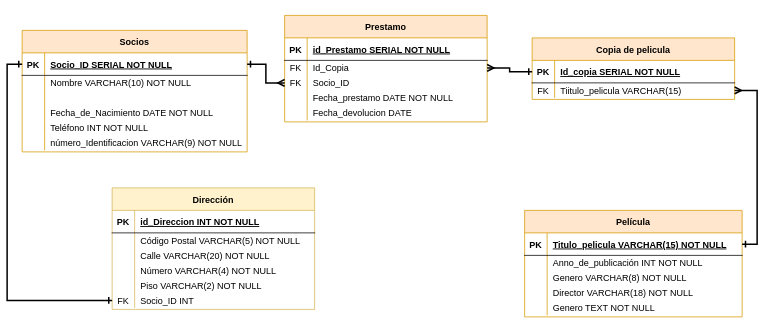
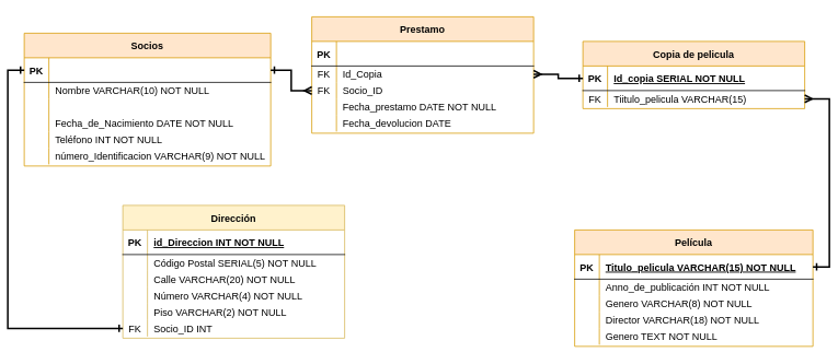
  <mxCell id="0" />
  <mxCell id="1" parent="0" />
  <mxCell id="2" value="Socios" style="shape=table;startSize=30;container=1;collapsible=1;childLayout=tableLayout;fixedRows=1;rowLines=0;fontStyle=1;align=center;resizeLast=1;fillColor=#ffe6cc;strokeColor=#d79b00;" vertex="1" parent="1"><mxGeometry x="20" y="40" width="300" height="162" as="geometry" /></mxCell>
  <mxCell id="3" value="" style="shape=partialRectangle;collapsible=0;dropTarget=0;pointerEvents=0;fillColor=none;points=[[0,0.5],[1,0.5]];portConstraint=eastwest;top=0;left=0;right=0;bottom=1;" vertex="1" parent="2"><mxGeometry y="30" width="300" height="30" as="geometry" /></mxCell>
  <mxCell id="4" value="PK" style="shape=partialRectangle;overflow=hidden;connectable=0;fillColor=none;top=0;left=0;bottom=0;right=0;fontStyle=1;" vertex="1" parent="3"><mxGeometry width="30" height="30" as="geometry"><mxRectangle width="30" height="30" as="alternateBounds" /></mxGeometry></mxCell>
- <mxCell id="5" value="Socio_ID SERIAL NOT NULL" style="shape=partialRectangle;overflow=hidden;connectable=0;fillColor=none;top=0;left=0;bottom=0;right=0;align=left;spacingLeft=6;fontStyle=5;" vertex="1" parent="3"><mxGeometry x="30" width="270" height="30" as="geometry"><mxRectangle width="270" height="30" as="alternateBounds" /></mxGeometry></mxCell>
  <mxCell id="6" value="" style="shape=partialRectangle;collapsible=0;dropTarget=0;pointerEvents=0;fillColor=none;points=[[0,0.5],[1,0.5]];portConstraint=eastwest;top=0;left=0;right=0;bottom=0;" vertex="1" parent="2"><mxGeometry y="60" width="300" height="20" as="geometry" /></mxCell>
  <mxCell id="7" value="" style="shape=partialRectangle;overflow=hidden;connectable=0;fillColor=none;top=0;left=0;bottom=0;right=0;" vertex="1" parent="6"><mxGeometry width="30" height="20" as="geometry"><mxRectangle width="30" height="20" as="alternateBounds" /></mxGeometry></mxCell>
  <mxCell id="8" value="Nombre VARCHAR(10) NOT NULL" style="shape=partialRectangle;overflow=hidden;connectable=0;fillColor=none;top=0;left=0;bottom=0;right=0;align=left;spacingLeft=6;" vertex="1" parent="6"><mxGeometry x="30" width="270" height="20" as="geometry"><mxRectangle width="270" height="20" as="alternateBounds" /></mxGeometry></mxCell>
  <mxCell id="9" value="" style="shape=partialRectangle;collapsible=0;dropTarget=0;pointerEvents=0;fillColor=none;points=[[0,0.5],[1,0.5]];portConstraint=eastwest;top=0;left=0;right=0;bottom=0;" vertex="1" parent="2"><mxGeometry y="80" width="300" height="20" as="geometry" /></mxCell>
  <mxCell id="10" value="" style="shape=partialRectangle;overflow=hidden;connectable=0;fillColor=none;top=0;left=0;bottom=0;right=0;" vertex="1" parent="9"><mxGeometry width="30" height="20" as="geometry"><mxRectangle width="30" height="20" as="alternateBounds" /></mxGeometry></mxCell>
  <mxCell id="11" value="" style="shape=partialRectangle;collapsible=0;dropTarget=0;pointerEvents=0;fillColor=none;points=[[0,0.5],[1,0.5]];portConstraint=eastwest;top=0;left=0;right=0;bottom=0;" vertex="1" parent="2"><mxGeometry y="100" width="300" height="20" as="geometry" /></mxCell>
  <mxCell id="12" value="" style="shape=partialRectangle;overflow=hidden;connectable=0;fillColor=none;top=0;left=0;bottom=0;right=0;" vertex="1" parent="11"><mxGeometry width="30" height="20" as="geometry"><mxRectangle width="30" height="20" as="alternateBounds" /></mxGeometry></mxCell>
  <mxCell id="13" value="Fecha_de_Nacimiento DATE NOT NULL" style="shape=partialRectangle;overflow=hidden;connectable=0;fillColor=none;top=0;left=0;bottom=0;right=0;align=left;spacingLeft=6;" vertex="1" parent="11"><mxGeometry x="30" width="270" height="20" as="geometry"><mxRectangle width="270" height="20" as="alternateBounds" /></mxGeometry></mxCell>
  <mxCell id="14" value="" style="shape=partialRectangle;collapsible=0;dropTarget=0;pointerEvents=0;fillColor=none;points=[[0,0.5],[1,0.5]];portConstraint=eastwest;top=0;left=0;right=0;bottom=0;" vertex="1" parent="2"><mxGeometry y="120" width="300" height="20" as="geometry" /></mxCell>
  <mxCell id="15" value="" style="shape=partialRectangle;overflow=hidden;connectable=0;fillColor=none;top=0;left=0;bottom=0;right=0;" vertex="1" parent="14"><mxGeometry width="30" height="20" as="geometry"><mxRectangle width="30" height="20" as="alternateBounds" /></mxGeometry></mxCell>
  <mxCell id="16" value="Teléfono INT NOT NULL" style="shape=partialRectangle;overflow=hidden;connectable=0;fillColor=none;top=0;left=0;bottom=0;right=0;align=left;spacingLeft=6;" vertex="1" parent="14"><mxGeometry x="30" width="270" height="20" as="geometry"><mxRectangle width="270" height="20" as="alternateBounds" /></mxGeometry></mxCell>
  <mxCell id="17" value="" style="shape=partialRectangle;collapsible=0;dropTarget=0;pointerEvents=0;fillColor=none;points=[[0,0.5],[1,0.5]];portConstraint=eastwest;top=0;left=0;right=0;bottom=0;" vertex="1" parent="2"><mxGeometry y="140" width="300" height="20" as="geometry" /></mxCell>
  <mxCell id="18" value="" style="shape=partialRectangle;overflow=hidden;connectable=0;fillColor=none;top=0;left=0;bottom=0;right=0;" vertex="1" parent="17"><mxGeometry width="30" height="20" as="geometry"><mxRectangle width="30" height="20" as="alternateBounds" /></mxGeometry></mxCell>
  <mxCell id="19" value="número_Identificacion VARCHAR(9) NOT NULL" style="shape=partialRectangle;overflow=hidden;connectable=0;fillColor=none;top=0;left=0;bottom=0;right=0;align=left;spacingLeft=6;" vertex="1" parent="17"><mxGeometry x="30" width="270" height="20" as="geometry"><mxRectangle width="270" height="20" as="alternateBounds" /></mxGeometry></mxCell>
  <mxCell id="20" value="Película" style="shape=table;startSize=30;container=1;collapsible=1;childLayout=tableLayout;fixedRows=1;rowLines=0;fontStyle=1;align=center;resizeLast=1;fillColor=#ffe6cc;strokeColor=#d79b00;" vertex="1" parent="1"><mxGeometry x="690" y="280" width="290" height="142" as="geometry" /></mxCell>
  <mxCell id="21" value="" style="shape=partialRectangle;collapsible=0;dropTarget=0;pointerEvents=0;fillColor=none;points=[[0,0.5],[1,0.5]];portConstraint=eastwest;top=0;left=0;right=0;bottom=1;" vertex="1" parent="20"><mxGeometry y="30" width="290" height="30" as="geometry" /></mxCell>
  <mxCell id="22" value="PK" style="shape=partialRectangle;overflow=hidden;connectable=0;fillColor=none;top=0;left=0;bottom=0;right=0;fontStyle=1;" vertex="1" parent="21"><mxGeometry width="30" height="30" as="geometry"><mxRectangle width="30" height="30" as="alternateBounds" /></mxGeometry></mxCell>
  <mxCell id="23" value="Titulo_pelicula VARCHAR(15) NOT NULL" style="shape=partialRectangle;overflow=hidden;connectable=0;fillColor=none;top=0;left=0;bottom=0;right=0;align=left;spacingLeft=6;fontStyle=5;" vertex="1" parent="21"><mxGeometry x="30" width="260" height="30" as="geometry"><mxRectangle width="260" height="30" as="alternateBounds" /></mxGeometry></mxCell>
  <mxCell id="24" value="" style="shape=partialRectangle;collapsible=0;dropTarget=0;pointerEvents=0;fillColor=none;points=[[0,0.5],[1,0.5]];portConstraint=eastwest;top=0;left=0;right=0;bottom=0;" vertex="1" parent="20"><mxGeometry y="60" width="290" height="20" as="geometry" /></mxCell>
  <mxCell id="25" value="" style="shape=partialRectangle;overflow=hidden;connectable=0;fillColor=none;top=0;left=0;bottom=0;right=0;" vertex="1" parent="24"><mxGeometry width="30" height="20" as="geometry"><mxRectangle width="30" height="20" as="alternateBounds" /></mxGeometry></mxCell>
  <mxCell id="26" value="Anno_de_publicación INT NOT NULL" style="shape=partialRectangle;overflow=hidden;connectable=0;fillColor=none;top=0;left=0;bottom=0;right=0;align=left;spacingLeft=6;" vertex="1" parent="24"><mxGeometry x="30" width="260" height="20" as="geometry"><mxRectangle width="260" height="20" as="alternateBounds" /></mxGeometry></mxCell>
  <mxCell id="27" value="" style="shape=partialRectangle;collapsible=0;dropTarget=0;pointerEvents=0;fillColor=none;points=[[0,0.5],[1,0.5]];portConstraint=eastwest;top=0;left=0;right=0;bottom=0;" vertex="1" parent="20"><mxGeometry y="80" width="290" height="20" as="geometry" /></mxCell>
  <mxCell id="28" value="" style="shape=partialRectangle;overflow=hidden;connectable=0;fillColor=none;top=0;left=0;bottom=0;right=0;" vertex="1" parent="27"><mxGeometry width="30" height="20" as="geometry"><mxRectangle width="30" height="20" as="alternateBounds" /></mxGeometry></mxCell>
  <mxCell id="29" value="Genero VARCHAR(8) NOT NULL" style="shape=partialRectangle;overflow=hidden;connectable=0;fillColor=none;top=0;left=0;bottom=0;right=0;align=left;spacingLeft=6;" vertex="1" parent="27"><mxGeometry x="30" width="260" height="20" as="geometry"><mxRectangle width="260" height="20" as="alternateBounds" /></mxGeometry></mxCell>
  <mxCell id="30" value="" style="shape=partialRectangle;collapsible=0;dropTarget=0;pointerEvents=0;fillColor=none;points=[[0,0.5],[1,0.5]];portConstraint=eastwest;top=0;left=0;right=0;bottom=0;" vertex="1" parent="20"><mxGeometry y="100" width="290" height="20" as="geometry" /></mxCell>
  <mxCell id="31" value="" style="shape=partialRectangle;overflow=hidden;connectable=0;fillColor=none;top=0;left=0;bottom=0;right=0;" vertex="1" parent="30"><mxGeometry width="30" height="20" as="geometry"><mxRectangle width="30" height="20" as="alternateBounds" /></mxGeometry></mxCell>
  <mxCell id="32" value="Director VARCHAR(18) NOT NULL" style="shape=partialRectangle;overflow=hidden;connectable=0;fillColor=none;top=0;left=0;bottom=0;right=0;align=left;spacingLeft=6;" vertex="1" parent="30"><mxGeometry x="30" width="260" height="20" as="geometry"><mxRectangle width="260" height="20" as="alternateBounds" /></mxGeometry></mxCell>
  <mxCell id="33" value="" style="shape=partialRectangle;collapsible=0;dropTarget=0;pointerEvents=0;fillColor=none;points=[[0,0.5],[1,0.5]];portConstraint=eastwest;top=0;left=0;right=0;bottom=0;" vertex="1" parent="20"><mxGeometry y="120" width="290" height="20" as="geometry" /></mxCell>
  <mxCell id="34" value="" style="shape=partialRectangle;overflow=hidden;connectable=0;fillColor=none;top=0;left=0;bottom=0;right=0;" vertex="1" parent="33"><mxGeometry width="30" height="20" as="geometry"><mxRectangle width="30" height="20" as="alternateBounds" /></mxGeometry></mxCell>
  <mxCell id="35" value="Genero TEXT NOT NULL" style="shape=partialRectangle;overflow=hidden;connectable=0;fillColor=none;top=0;left=0;bottom=0;right=0;align=left;spacingLeft=6;" vertex="1" parent="33"><mxGeometry x="30" width="260" height="20" as="geometry"><mxRectangle width="260" height="20" as="alternateBounds" /></mxGeometry></mxCell>
  <mxCell id="36" value="Copia de pelicula" style="shape=table;startSize=30;container=1;collapsible=1;childLayout=tableLayout;fixedRows=1;rowLines=0;fontStyle=1;align=center;resizeLast=1;fillColor=#ffe6cc;strokeColor=#d79b00;" vertex="1" parent="1"><mxGeometry x="700" y="50" width="270" height="82" as="geometry" /></mxCell>
  <mxCell id="37" value="" style="shape=partialRectangle;collapsible=0;dropTarget=0;pointerEvents=0;fillColor=none;points=[[0,0.5],[1,0.5]];portConstraint=eastwest;top=0;left=0;right=0;bottom=1;" vertex="1" parent="36"><mxGeometry y="30" width="270" height="30" as="geometry" /></mxCell>
  <mxCell id="38" value="PK" style="shape=partialRectangle;overflow=hidden;connectable=0;fillColor=none;top=0;left=0;bottom=0;right=0;fontStyle=1;" vertex="1" parent="37"><mxGeometry width="30" height="30" as="geometry"><mxRectangle width="30" height="30" as="alternateBounds" /></mxGeometry></mxCell>
  <mxCell id="39" value="Id_copia SERIAL NOT NULL" style="shape=partialRectangle;overflow=hidden;connectable=0;fillColor=none;top=0;left=0;bottom=0;right=0;align=left;spacingLeft=6;fontStyle=5;" vertex="1" parent="37"><mxGeometry x="30" width="240" height="30" as="geometry"><mxRectangle width="240" height="30" as="alternateBounds" /></mxGeometry></mxCell>
  <mxCell id="40" value="" style="shape=partialRectangle;collapsible=0;dropTarget=0;pointerEvents=0;fillColor=none;points=[[0,0.5],[1,0.5]];portConstraint=eastwest;top=0;left=0;right=0;bottom=0;" vertex="1" parent="36"><mxGeometry y="60" width="270" height="20" as="geometry" /></mxCell>
  <mxCell id="41" value="FK" style="shape=partialRectangle;overflow=hidden;connectable=0;fillColor=none;top=0;left=0;bottom=0;right=0;" vertex="1" parent="40"><mxGeometry width="30" height="20" as="geometry"><mxRectangle width="30" height="20" as="alternateBounds" /></mxGeometry></mxCell>
  <mxCell id="42" value="Tiitulo_pelicula VARCHAR(15)" style="shape=partialRectangle;overflow=hidden;connectable=0;fillColor=none;top=0;left=0;bottom=0;right=0;align=left;spacingLeft=6;" vertex="1" parent="40"><mxGeometry x="30" width="240" height="20" as="geometry"><mxRectangle width="240" height="20" as="alternateBounds" /></mxGeometry></mxCell>
  <mxCell id="43" value="Prestamo" style="shape=table;startSize=30;container=1;collapsible=1;childLayout=tableLayout;fixedRows=1;rowLines=0;fontStyle=1;align=center;resizeLast=1;fillColor=#ffe6cc;strokeColor=#d79b00;" vertex="1" parent="1"><mxGeometry x="370" y="20" width="270" height="142" as="geometry" /></mxCell>
  <mxCell id="44" value="" style="shape=partialRectangle;collapsible=0;dropTarget=0;pointerEvents=0;fillColor=none;points=[[0,0.5],[1,0.5]];portConstraint=eastwest;top=0;left=0;right=0;bottom=1;" vertex="1" parent="43"><mxGeometry y="30" width="270" height="30" as="geometry" /></mxCell>
  <mxCell id="45" value="PK" style="shape=partialRectangle;overflow=hidden;connectable=0;fillColor=none;top=0;left=0;bottom=0;right=0;fontStyle=1;" vertex="1" parent="44"><mxGeometry width="30" height="30" as="geometry"><mxRectangle width="30" height="30" as="alternateBounds" /></mxGeometry></mxCell>
- <mxCell id="46" value="id_Prestamo SERIAL NOT NULL" style="shape=partialRectangle;overflow=hidden;connectable=0;fillColor=none;top=0;left=0;bottom=0;right=0;align=left;spacingLeft=6;fontStyle=5;" vertex="1" parent="44"><mxGeometry x="30" width="240" height="30" as="geometry"><mxRectangle width="240" height="30" as="alternateBounds" /></mxGeometry></mxCell>
  <mxCell id="47" value="" style="shape=partialRectangle;collapsible=0;dropTarget=0;pointerEvents=0;fillColor=none;points=[[0,0.5],[1,0.5]];portConstraint=eastwest;top=0;left=0;right=0;bottom=0;" vertex="1" parent="43"><mxGeometry y="60" width="270" height="20" as="geometry" /></mxCell>
  <mxCell id="48" value="FK" style="shape=partialRectangle;overflow=hidden;connectable=0;fillColor=none;top=0;left=0;bottom=0;right=0;" vertex="1" parent="47"><mxGeometry width="30" height="20" as="geometry"><mxRectangle width="30" height="20" as="alternateBounds" /></mxGeometry></mxCell>
  <mxCell id="49" value="Id_Copia" style="shape=partialRectangle;overflow=hidden;connectable=0;fillColor=none;top=0;left=0;bottom=0;right=0;align=left;spacingLeft=6;" vertex="1" parent="47"><mxGeometry x="30" width="240" height="20" as="geometry"><mxRectangle width="240" height="20" as="alternateBounds" /></mxGeometry></mxCell>
  <mxCell id="50" value="" style="shape=partialRectangle;collapsible=0;dropTarget=0;pointerEvents=0;fillColor=none;points=[[0,0.5],[1,0.5]];portConstraint=eastwest;top=0;left=0;right=0;bottom=0;" vertex="1" parent="43"><mxGeometry y="80" width="270" height="20" as="geometry" /></mxCell>
  <mxCell id="51" value="FK" style="shape=partialRectangle;overflow=hidden;connectable=0;fillColor=none;top=0;left=0;bottom=0;right=0;" vertex="1" parent="50"><mxGeometry width="30" height="20" as="geometry"><mxRectangle width="30" height="20" as="alternateBounds" /></mxGeometry></mxCell>
  <mxCell id="52" value="Socio_ID" style="shape=partialRectangle;overflow=hidden;connectable=0;fillColor=none;top=0;left=0;bottom=0;right=0;align=left;spacingLeft=6;" vertex="1" parent="50"><mxGeometry x="30" width="240" height="20" as="geometry"><mxRectangle width="240" height="20" as="alternateBounds" /></mxGeometry></mxCell>
  <mxCell id="53" value="" style="shape=partialRectangle;collapsible=0;dropTarget=0;pointerEvents=0;fillColor=none;points=[[0,0.5],[1,0.5]];portConstraint=eastwest;top=0;left=0;right=0;bottom=0;" vertex="1" parent="43"><mxGeometry y="100" width="270" height="20" as="geometry" /></mxCell>
  <mxCell id="54" value="" style="shape=partialRectangle;overflow=hidden;connectable=0;fillColor=none;top=0;left=0;bottom=0;right=0;" vertex="1" parent="53"><mxGeometry width="30" height="20" as="geometry"><mxRectangle width="30" height="20" as="alternateBounds" /></mxGeometry></mxCell>
  <mxCell id="55" value="Fecha_prestamo DATE NOT NULL" style="shape=partialRectangle;overflow=hidden;connectable=0;fillColor=none;top=0;left=0;bottom=0;right=0;align=left;spacingLeft=6;" vertex="1" parent="53"><mxGeometry x="30" width="240" height="20" as="geometry"><mxRectangle width="240" height="20" as="alternateBounds" /></mxGeometry></mxCell>
  <mxCell id="56" value="" style="shape=partialRectangle;collapsible=0;dropTarget=0;pointerEvents=0;fillColor=none;points=[[0,0.5],[1,0.5]];portConstraint=eastwest;top=0;left=0;right=0;bottom=0;" vertex="1" parent="43"><mxGeometry y="120" width="270" height="20" as="geometry" /></mxCell>
  <mxCell id="57" value="" style="shape=partialRectangle;overflow=hidden;connectable=0;fillColor=none;top=0;left=0;bottom=0;right=0;" vertex="1" parent="56"><mxGeometry width="30" height="20" as="geometry"><mxRectangle width="30" height="20" as="alternateBounds" /></mxGeometry></mxCell>
  <mxCell id="58" value="Fecha_devolucion DATE" style="shape=partialRectangle;overflow=hidden;connectable=0;fillColor=none;top=0;left=0;bottom=0;right=0;align=left;spacingLeft=6;" vertex="1" parent="56"><mxGeometry x="30" width="240" height="20" as="geometry"><mxRectangle width="240" height="20" as="alternateBounds" /></mxGeometry></mxCell>
  <mxCell id="59" style="edgeStyle=orthogonalEdgeStyle;rounded=0;orthogonalLoop=1;jettySize=auto;html=1;exitX=1;exitY=0.5;exitDx=0;exitDy=0;entryX=0;entryY=0.5;entryDx=0;entryDy=0;endArrow=ERmany;endFill=0;startArrow=ERone;startFill=0;strokeWidth=2;" edge="1" parent="1" source="3" target="50"><mxGeometry relative="1" as="geometry" /></mxCell>
  <mxCell id="60" style="edgeStyle=orthogonalEdgeStyle;rounded=0;orthogonalLoop=1;jettySize=auto;html=1;exitX=0;exitY=0.5;exitDx=0;exitDy=0;entryX=1;entryY=0.5;entryDx=0;entryDy=0;startArrow=ERone;startFill=0;endArrow=ERmany;endFill=0;strokeWidth=2;" edge="1" parent="1" source="37" target="47"><mxGeometry relative="1" as="geometry" /></mxCell>
  <mxCell id="61" style="edgeStyle=orthogonalEdgeStyle;rounded=0;orthogonalLoop=1;jettySize=auto;html=1;exitX=1;exitY=0.5;exitDx=0;exitDy=0;strokeWidth=2;startArrow=ERmany;startFill=0;endArrow=ERone;endFill=0;" edge="1" parent="1" source="40" target="21"><mxGeometry relative="1" as="geometry" /></mxCell>
  <mxCell id="62" value="Dirección" style="shape=table;startSize=30;container=1;collapsible=1;childLayout=tableLayout;fixedRows=1;rowLines=0;fontStyle=1;align=center;resizeLast=1;fillColor=#fff2cc;strokeColor=#d6b656;" vertex="1" parent="1"><mxGeometry x="140" y="250" width="270" height="162" as="geometry" /></mxCell>
  <mxCell id="63" value="" style="shape=partialRectangle;collapsible=0;dropTarget=0;pointerEvents=0;fillColor=none;points=[[0,0.5],[1,0.5]];portConstraint=eastwest;top=0;left=0;right=0;bottom=1;" vertex="1" parent="62"><mxGeometry y="30" width="270" height="30" as="geometry" /></mxCell>
  <mxCell id="64" value="PK" style="shape=partialRectangle;overflow=hidden;connectable=0;fillColor=none;top=0;left=0;bottom=0;right=0;fontStyle=1;" vertex="1" parent="63"><mxGeometry width="30" height="30" as="geometry"><mxRectangle width="30" height="30" as="alternateBounds" /></mxGeometry></mxCell>
  <mxCell id="65" value="id_Direccion INT NOT NULL" style="shape=partialRectangle;overflow=hidden;connectable=0;fillColor=none;top=0;left=0;bottom=0;right=0;align=left;spacingLeft=6;fontStyle=5;" vertex="1" parent="63"><mxGeometry x="30" width="240" height="30" as="geometry"><mxRectangle width="240" height="30" as="alternateBounds" /></mxGeometry></mxCell>
  <mxCell id="66" value="" style="shape=partialRectangle;collapsible=0;dropTarget=0;pointerEvents=0;fillColor=none;points=[[0,0.5],[1,0.5]];portConstraint=eastwest;top=0;left=0;right=0;bottom=0;" vertex="1" parent="62"><mxGeometry y="60" width="270" height="20" as="geometry" /></mxCell>
  <mxCell id="67" value="" style="shape=partialRectangle;overflow=hidden;connectable=0;fillColor=none;top=0;left=0;bottom=0;right=0;" vertex="1" parent="66"><mxGeometry width="30" height="20" as="geometry"><mxRectangle width="30" height="20" as="alternateBounds" /></mxGeometry></mxCell>
- <mxCell id="68" value="Código Postal VARCHAR(5) NOT NULL" style="shape=partialRectangle;overflow=hidden;connectable=0;fillColor=none;top=0;left=0;bottom=0;right=0;align=left;spacingLeft=6;" vertex="1" parent="66"><mxGeometry x="30" width="240" height="20" as="geometry"><mxRectangle width="240" height="20" as="alternateBounds" /></mxGeometry></mxCell>
+ <mxCell id="68" value="Código Postal SERIAL(5) NOT NULL" style="shape=partialRectangle;overflow=hidden;connectable=0;fillColor=none;top=0;left=0;bottom=0;right=0;align=left;spacingLeft=6;" vertex="1" parent="66"><mxGeometry x="30" width="240" height="20" as="geometry"><mxRectangle width="240" height="20" as="alternateBounds" /></mxGeometry></mxCell>
  <mxCell id="69" value="" style="shape=partialRectangle;collapsible=0;dropTarget=0;pointerEvents=0;fillColor=none;points=[[0,0.5],[1,0.5]];portConstraint=eastwest;top=0;left=0;right=0;bottom=0;" vertex="1" parent="62"><mxGeometry y="80" width="270" height="20" as="geometry" /></mxCell>
  <mxCell id="70" value="" style="shape=partialRectangle;overflow=hidden;connectable=0;fillColor=none;top=0;left=0;bottom=0;right=0;" vertex="1" parent="69"><mxGeometry width="30" height="20" as="geometry"><mxRectangle width="30" height="20" as="alternateBounds" /></mxGeometry></mxCell>
  <mxCell id="71" value="Calle VARCHAR(20) NOT NULL" style="shape=partialRectangle;overflow=hidden;connectable=0;fillColor=none;top=0;left=0;bottom=0;right=0;align=left;spacingLeft=6;" vertex="1" parent="69"><mxGeometry x="30" width="240" height="20" as="geometry"><mxRectangle width="240" height="20" as="alternateBounds" /></mxGeometry></mxCell>
  <mxCell id="72" value="" style="shape=partialRectangle;collapsible=0;dropTarget=0;pointerEvents=0;fillColor=none;points=[[0,0.5],[1,0.5]];portConstraint=eastwest;top=0;left=0;right=0;bottom=0;" vertex="1" parent="62"><mxGeometry y="100" width="270" height="20" as="geometry" /></mxCell>
  <mxCell id="73" value="" style="shape=partialRectangle;overflow=hidden;connectable=0;fillColor=none;top=0;left=0;bottom=0;right=0;" vertex="1" parent="72"><mxGeometry width="30" height="20" as="geometry"><mxRectangle width="30" height="20" as="alternateBounds" /></mxGeometry></mxCell>
  <mxCell id="74" value="Número VARCHAR(4) NOT NULL" style="shape=partialRectangle;overflow=hidden;connectable=0;fillColor=none;top=0;left=0;bottom=0;right=0;align=left;spacingLeft=6;" vertex="1" parent="72"><mxGeometry x="30" width="240" height="20" as="geometry"><mxRectangle width="240" height="20" as="alternateBounds" /></mxGeometry></mxCell>
  <mxCell id="75" value="" style="shape=partialRectangle;collapsible=0;dropTarget=0;pointerEvents=0;fillColor=none;points=[[0,0.5],[1,0.5]];portConstraint=eastwest;top=0;left=0;right=0;bottom=0;" vertex="1" parent="62"><mxGeometry y="120" width="270" height="20" as="geometry" /></mxCell>
  <mxCell id="76" value="" style="shape=partialRectangle;overflow=hidden;connectable=0;fillColor=none;top=0;left=0;bottom=0;right=0;" vertex="1" parent="75"><mxGeometry width="30" height="20" as="geometry"><mxRectangle width="30" height="20" as="alternateBounds" /></mxGeometry></mxCell>
  <mxCell id="77" value="Piso VARCHAR(2) NOT NULL" style="shape=partialRectangle;overflow=hidden;connectable=0;fillColor=none;top=0;left=0;bottom=0;right=0;align=left;spacingLeft=6;" vertex="1" parent="75"><mxGeometry x="30" width="240" height="20" as="geometry"><mxRectangle width="240" height="20" as="alternateBounds" /></mxGeometry></mxCell>
  <mxCell id="78" value="" style="shape=partialRectangle;collapsible=0;dropTarget=0;pointerEvents=0;fillColor=none;points=[[0,0.5],[1,0.5]];portConstraint=eastwest;top=0;left=0;right=0;bottom=0;" vertex="1" parent="62"><mxGeometry y="140" width="270" height="20" as="geometry" /></mxCell>
  <mxCell id="79" value="FK" style="shape=partialRectangle;overflow=hidden;connectable=0;fillColor=none;top=0;left=0;bottom=0;right=0;" vertex="1" parent="78"><mxGeometry width="30" height="20" as="geometry"><mxRectangle width="30" height="20" as="alternateBounds" /></mxGeometry></mxCell>
  <mxCell id="80" value="Socio_ID INT" style="shape=partialRectangle;overflow=hidden;connectable=0;fillColor=none;top=0;left=0;bottom=0;right=0;align=left;spacingLeft=6;" vertex="1" parent="78"><mxGeometry x="30" width="240" height="20" as="geometry"><mxRectangle width="240" height="20" as="alternateBounds" /></mxGeometry></mxCell>
  <mxCell id="81" style="edgeStyle=orthogonalEdgeStyle;rounded=0;orthogonalLoop=1;jettySize=auto;html=1;exitX=0;exitY=0.5;exitDx=0;exitDy=0;entryX=0;entryY=0.5;entryDx=0;entryDy=0;strokeWidth=2;endArrow=ERone;endFill=0;startArrow=ERone;startFill=0;" edge="1" parent="1" source="78" target="3"><mxGeometry relative="1" as="geometry" /></mxCell>
